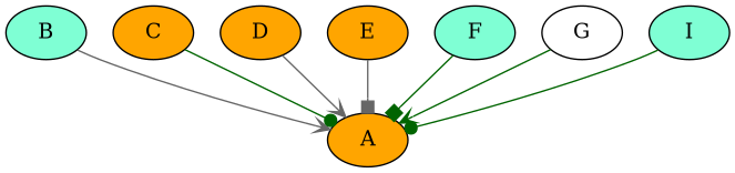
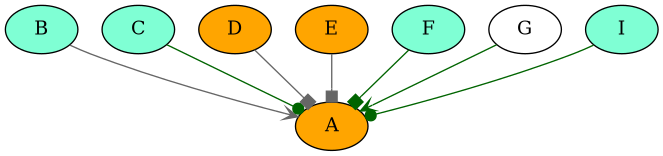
  digraph {
    concentrate=true
    node [fillcolor=orange style=filled]
    edge [arrowhead=box color=darkgreen]
    A
    B [fillcolor=aquamarine]
-   C
+   C [fillcolor=aquamarine]
    D
    E
    F [fillcolor=aquamarine]
    G [fillcolor=white]
    I [fillcolor=aquamarine]
    B -> A [arrowhead=vee color=gray40]
    C -> A [arrowhead=dot]
-   D -> A [arrowhead=vee color=gray40]
+   D -> A [color=gray40]
    E -> A [color=gray40]
    F -> A
    G -> A [arrowhead=vee]
    I -> A [arrowhead=dot]
  }
